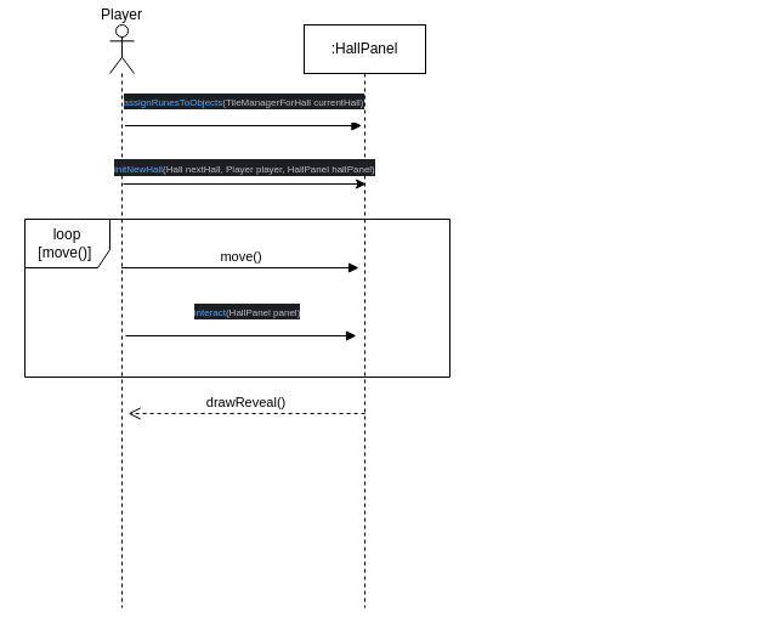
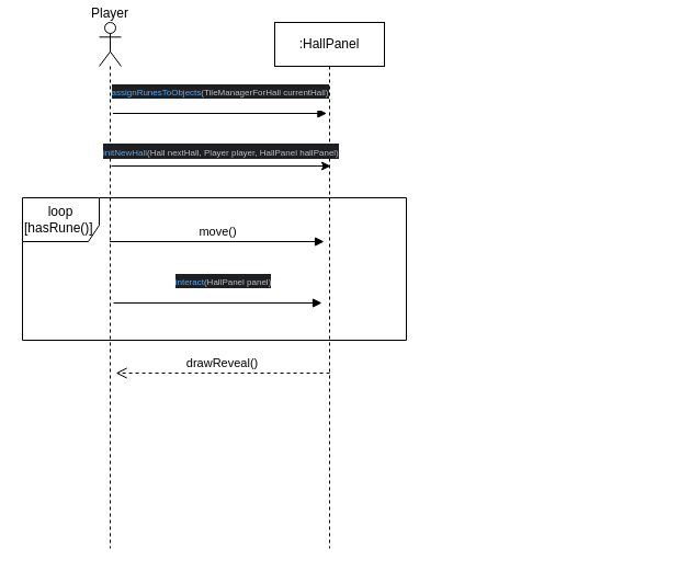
  <mxCell id="0" />
  <mxCell id="1" parent="0" />
  <mxCell id="2" value="Player&lt;div&gt;&lt;br&gt;&lt;/div&gt;&lt;div&gt;&lt;br&gt;&lt;/div&gt;&lt;div&gt;&lt;br&gt;&lt;/div&gt;&lt;div&gt;&lt;br&gt;&lt;/div&gt;" style="shape=umlLifeline;perimeter=lifelinePerimeter;whiteSpace=wrap;html=1;container=1;dropTarget=0;collapsible=0;recursiveResize=0;outlineConnect=0;portConstraint=eastwest;newEdgeStyle={&quot;curved&quot;:0,&quot;rounded&quot;:0};participant=umlActor;" parent="1" vertex="1"><mxGeometry x="90" y="20" width="20" height="480" as="geometry" /></mxCell>
  <mxCell id="3" value=":HallPanel" style="shape=umlLifeline;perimeter=lifelinePerimeter;whiteSpace=wrap;html=1;container=1;dropTarget=0;collapsible=0;recursiveResize=0;outlineConnect=0;portConstraint=eastwest;newEdgeStyle={&quot;curved&quot;:0,&quot;rounded&quot;:0};" parent="1" vertex="1"><mxGeometry x="250" y="20" width="100" height="480" as="geometry" /></mxCell>
  <mxCell id="4" value="&lt;div style=&quot;background-color: rgb(30, 31, 34); color: rgb(188, 190, 196);&quot;&gt;&lt;pre style=&quot;&quot;&gt;&lt;font style=&quot;font-size: 8px;&quot; face=&quot;Helvetica&quot;&gt;&lt;span style=&quot;color: rgb(86, 168, 245);&quot;&gt;assignRunesToObjects&lt;/span&gt;(TileManagerForHall currentHall)&lt;/font&gt;&lt;/pre&gt;&lt;/div&gt;" style="html=1;verticalAlign=bottom;endArrow=block;curved=0;rounded=0;" parent="1" edge="1"><mxGeometry x="0.005" width="80" relative="1" as="geometry"><mxPoint x="102.42" y="103" as="sourcePoint" /><mxPoint x="297.42" y="103" as="targetPoint" /><mxPoint as="offset" /></mxGeometry></mxCell>
- <mxCell id="5" value="loop&lt;div&gt;[move()]&amp;nbsp;&lt;/div&gt;" style="shape=umlFrame;whiteSpace=wrap;html=1;pointerEvents=0;width=70;height=40;" parent="1" vertex="1"><mxGeometry x="20" y="180" width="350" height="130" as="geometry" /></mxCell>
+ <mxCell id="5" value="loop&lt;div&gt;[hasRune()]&amp;nbsp;&lt;/div&gt;" style="shape=umlFrame;whiteSpace=wrap;html=1;pointerEvents=0;width=70;height=40;" parent="1" vertex="1"><mxGeometry x="20" y="180" width="350" height="130" as="geometry" /></mxCell>
  <mxCell id="6" value="&lt;span style=&quot;text-align: left;&quot;&gt;move()&lt;/span&gt;" style="html=1;verticalAlign=bottom;endArrow=block;curved=0;rounded=0;" parent="1" source="2" edge="1"><mxGeometry width="80" relative="1" as="geometry"><mxPoint x="105" y="220" as="sourcePoint" /><mxPoint x="295" y="220" as="targetPoint" /><mxPoint as="offset" /></mxGeometry></mxCell>
  <mxCell id="7" value="&lt;div style=&quot;background-color: rgb(30, 31, 34); color: rgb(188, 190, 196);&quot;&gt;&lt;pre style=&quot;&quot;&gt;&lt;font face=&quot;Helvetica&quot; style=&quot;font-size: 8px;&quot;&gt;&lt;span style=&quot;color: rgb(86, 168, 245);&quot;&gt;interact&lt;/span&gt;(HallPanel panel)&lt;/font&gt;&lt;/pre&gt;&lt;/div&gt;" style="html=1;verticalAlign=bottom;endArrow=block;curved=0;rounded=0;" parent="1" edge="1"><mxGeometry x="0.053" width="80" relative="1" as="geometry"><mxPoint x="103" y="276" as="sourcePoint" /><mxPoint x="293" y="276" as="targetPoint" /><mxPoint as="offset" /></mxGeometry></mxCell>
  <mxCell id="8" value="drawReveal()&lt;span style=&quot;color: rgba(0, 0, 0, 0); font-family: monospace; font-size: 0px; text-align: start; background-color: rgb(251, 251, 251);&quot;&gt;%3CmxGraphModel%3E%3Croot%3E%3CmxCell%20id%3D%220%22%2F%3E%3CmxCell%20id%3D%221%22%20parent%3D%220%22%2F%3E%3CmxCell%20id%3D%222%22%20value%3D%22render()%22%20style%3D%22html%3D1%3BverticalAlign%3Dbottom%3BendArrow%3Dopen%3Bdashed%3D1%3BendSize%3D8%3Bcurved%3D0%3Brounded%3D0%3B%22%20edge%3D%221%22%20parent%3D%221%22%3E%3CmxGeometry%20x%3D%220.0%22%20relative%3D%221%22%20as%3D%22geometry%22%3E%3CmxPoint%20x%3D%22372.5%22%20y%3D%22350%22%20as%3D%22sourcePoint%22%2F%3E%3CmxPoint%20x%3D%22177.5%22%20y%3D%22350%22%20as%3D%22targetPoint%22%2F%3E%3CmxPoint%20as%3D%22offset%22%2F%3E%3C%2FmxGeometry%3E%3C%2FmxCell%3E%3C%2Froot%3E%3C%2FmxGraphModel%3E&lt;/span&gt;" style="html=1;verticalAlign=bottom;endArrow=open;dashed=1;endSize=8;curved=0;rounded=0;" parent="1" edge="1"><mxGeometry x="0.001" relative="1" as="geometry"><mxPoint x="300.11" y="340" as="sourcePoint" /><mxPoint x="105.11" y="340" as="targetPoint" /><mxPoint as="offset" /></mxGeometry></mxCell>
  <mxCell id="9" value="" style="endArrow=classic;html=1;rounded=0;" edge="1" parent="1"><mxGeometry width="50" height="50" relative="1" as="geometry"><mxPoint x="101" y="151" as="sourcePoint" /><mxPoint x="301" y="151" as="targetPoint" /></mxGeometry></mxCell>
  <mxCell id="10" value="&lt;div style=&quot;background-color: rgb(30, 31, 34); color: rgb(188, 190, 196);&quot;&gt;&lt;p style=&quot;&quot;&gt;&lt;font face=&quot;Helvetica&quot; style=&quot;font-size: 8px;&quot;&gt;&lt;span style=&quot;color: rgb(86, 168, 245);&quot;&gt;initNewHall&lt;/span&gt;(Hall nextHall, Player player, HallPanel hallPanel)&lt;/font&gt;&lt;/p&gt;&lt;/div&gt;" style="text;whiteSpace=wrap;html=1;" vertex="1" parent="1"><mxGeometry x="92" y="112" width="516" height="64" as="geometry" /></mxCell>
